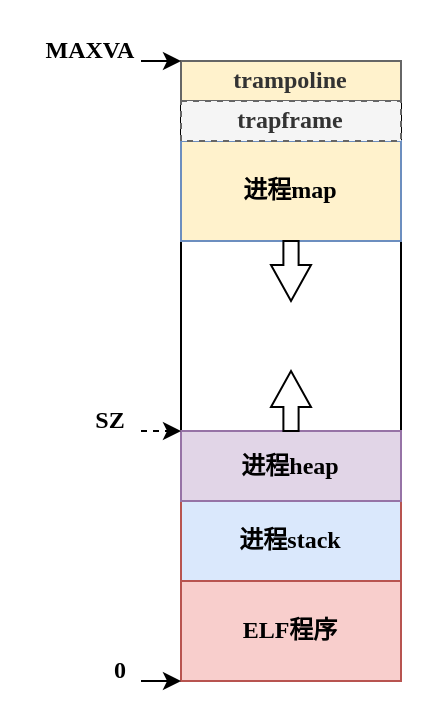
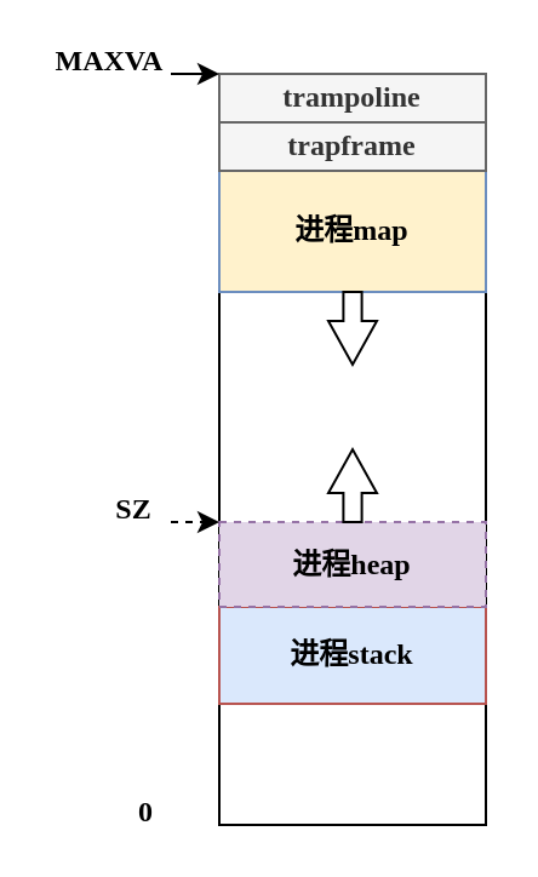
  <mxCell id="0" />
  <mxCell id="1" parent="0" />
  <mxCell id="2" value="" style="rounded=0;whiteSpace=wrap;html=1;" parent="1" vertex="1"><mxGeometry x="90" y="30" width="110" height="310" as="geometry" /></mxCell>
- <mxCell id="3" value="&lt;b&gt;&lt;font face=&quot;Comic Sans MS&quot;&gt;ELF程序&lt;/font&gt;&lt;/b&gt;" style="rounded=0;whiteSpace=wrap;html=1;fillColor=#f8cecc;strokeColor=#b85450;" parent="1" vertex="1"><mxGeometry x="90" y="290" width="110" height="50" as="geometry" /></mxCell>
  <mxCell id="4" value="&lt;font face=&quot;Comic Sans MS&quot;&gt;&lt;b&gt;进程stack&lt;/b&gt;&lt;/font&gt;" style="rounded=0;whiteSpace=wrap;html=1;fillColor=#dae8fc;strokeColor=#b85450;" parent="1" vertex="1"><mxGeometry x="90" y="250" width="110" height="40" as="geometry" /></mxCell>
- <mxCell id="5" value="&lt;font face=&quot;Comic Sans MS&quot;&gt;&lt;b&gt;进程heap&lt;/b&gt;&lt;/font&gt;" style="rounded=0;whiteSpace=wrap;html=1;fillColor=#e1d5e7;strokeColor=#9673a6;" parent="1" vertex="1"><mxGeometry x="90" y="215" width="110" height="35" as="geometry" /></mxCell>
+ <mxCell id="5" value="&lt;font face=&quot;Comic Sans MS&quot;&gt;&lt;b&gt;进程heap&lt;/b&gt;&lt;/font&gt;" style="rounded=0;whiteSpace=wrap;html=1;fillColor=#e1d5e7;strokeColor=#9673a6;dashed=1;" parent="1" vertex="1"><mxGeometry x="90" y="215" width="110" height="35" as="geometry" /></mxCell>
  <mxCell id="6" value="&lt;font face=&quot;Comic Sans MS&quot;&gt;&lt;b&gt;进程map&lt;/b&gt;&lt;/font&gt;" style="rounded=0;whiteSpace=wrap;html=1;fillColor=#fff2cc;strokeColor=#6c8ebf;" parent="1" vertex="1"><mxGeometry x="90" y="70" width="110" height="50" as="geometry" /></mxCell>
- <mxCell id="7" value="&lt;font face=&quot;Comic Sans MS&quot;&gt;&lt;b&gt;trampoline&lt;/b&gt;&lt;/font&gt;" style="rounded=0;whiteSpace=wrap;html=1;fillColor=#fff2cc;fontColor=#333333;strokeColor=#666666;" parent="1" vertex="1"><mxGeometry x="90" y="30" width="110" height="20" as="geometry" /></mxCell>
- <mxCell id="8" value="&lt;font face=&quot;Comic Sans MS&quot;&gt;&lt;b&gt;trapframe&lt;/b&gt;&lt;/font&gt;" style="rounded=0;whiteSpace=wrap;html=1;fillColor=#f5f5f5;fontColor=#333333;strokeColor=#666666;dashed=1;" parent="1" vertex="1"><mxGeometry x="90" y="50" width="110" height="20" as="geometry" /></mxCell>
+ <mxCell id="7" value="&lt;font face=&quot;Comic Sans MS&quot;&gt;&lt;b&gt;trampoline&lt;/b&gt;&lt;/font&gt;" style="rounded=0;whiteSpace=wrap;html=1;fillColor=#f5f5f5;fontColor=#333333;strokeColor=#666666;" parent="1" vertex="1"><mxGeometry x="90" y="30" width="110" height="20" as="geometry" /></mxCell>
+ <mxCell id="8" value="&lt;font face=&quot;Comic Sans MS&quot;&gt;&lt;b&gt;trapframe&lt;/b&gt;&lt;/font&gt;" style="rounded=0;whiteSpace=wrap;html=1;fillColor=#f5f5f5;fontColor=#333333;strokeColor=#666666;" parent="1" vertex="1"><mxGeometry x="90" y="50" width="110" height="20" as="geometry" /></mxCell>
  <mxCell id="9" style="edgeStyle=orthogonalEdgeStyle;rounded=0;orthogonalLoop=1;jettySize=auto;html=1;exitX=1;exitY=1;exitDx=0;exitDy=0;fontFamily=Comic Sans MS;" parent="1" source="10" edge="1"><mxGeometry relative="1" as="geometry"><mxPoint x="90" y="30" as="targetPoint" /><Array as="points" /></mxGeometry></mxCell>
  <mxCell id="10" value="&lt;b&gt;&lt;font face=&quot;Comic Sans MS&quot;&gt;MAXVA&lt;/font&gt;&lt;/b&gt;" style="text;html=1;strokeColor=none;fillColor=none;align=center;verticalAlign=middle;whiteSpace=wrap;rounded=0;fontFamily=Comic Sans MS;" parent="1" vertex="1"><mxGeometry x="20" y="20" width="50" height="10" as="geometry" /></mxCell>
  <mxCell id="11" value="" style="html=1;shadow=0;dashed=0;align=center;verticalAlign=middle;shape=mxgraph.arrows2.arrow;dy=0.62;dx=18.03;direction=south;notch=0;fontFamily=Comic Sans MS;" parent="1" vertex="1"><mxGeometry x="135" y="120" width="20" height="30" as="geometry" /></mxCell>
  <mxCell id="12" value="" style="html=1;shadow=0;dashed=0;align=center;verticalAlign=middle;shape=mxgraph.arrows2.arrow;dy=0.62;dx=18.03;direction=south;notch=0;fontFamily=Comic Sans MS;rotation=-180;" parent="1" vertex="1"><mxGeometry x="135" y="185" width="20" height="30" as="geometry" /></mxCell>
- <mxCell id="13" style="edgeStyle=orthogonalEdgeStyle;rounded=0;orthogonalLoop=1;jettySize=auto;html=1;exitX=1;exitY=1;exitDx=0;exitDy=0;entryX=0;entryY=1;entryDx=0;entryDy=0;fontFamily=Comic Sans MS;" parent="1" source="14" target="3" edge="1"><mxGeometry relative="1" as="geometry" /></mxCell>
  <mxCell id="14" value="&lt;b&gt;0&lt;/b&gt;" style="text;html=1;strokeColor=none;fillColor=none;align=center;verticalAlign=middle;whiteSpace=wrap;rounded=0;fontFamily=Comic Sans MS;" parent="1" vertex="1"><mxGeometry x="50" y="330" width="20" height="10" as="geometry" /></mxCell>
  <mxCell id="15" style="edgeStyle=orthogonalEdgeStyle;rounded=0;orthogonalLoop=1;jettySize=auto;html=1;exitX=1;exitY=1;exitDx=0;exitDy=0;entryX=0;entryY=0;entryDx=0;entryDy=0;fontFamily=Comic Sans MS;dashed=1;" parent="1" source="16" target="5" edge="1"><mxGeometry relative="1" as="geometry" /></mxCell>
  <mxCell id="16" value="&lt;b&gt;SZ&lt;/b&gt;" style="text;html=1;strokeColor=none;fillColor=none;align=center;verticalAlign=middle;whiteSpace=wrap;rounded=0;fontFamily=Comic Sans MS;" parent="1" vertex="1"><mxGeometry x="40" y="205" width="30" height="10" as="geometry" /></mxCell>
